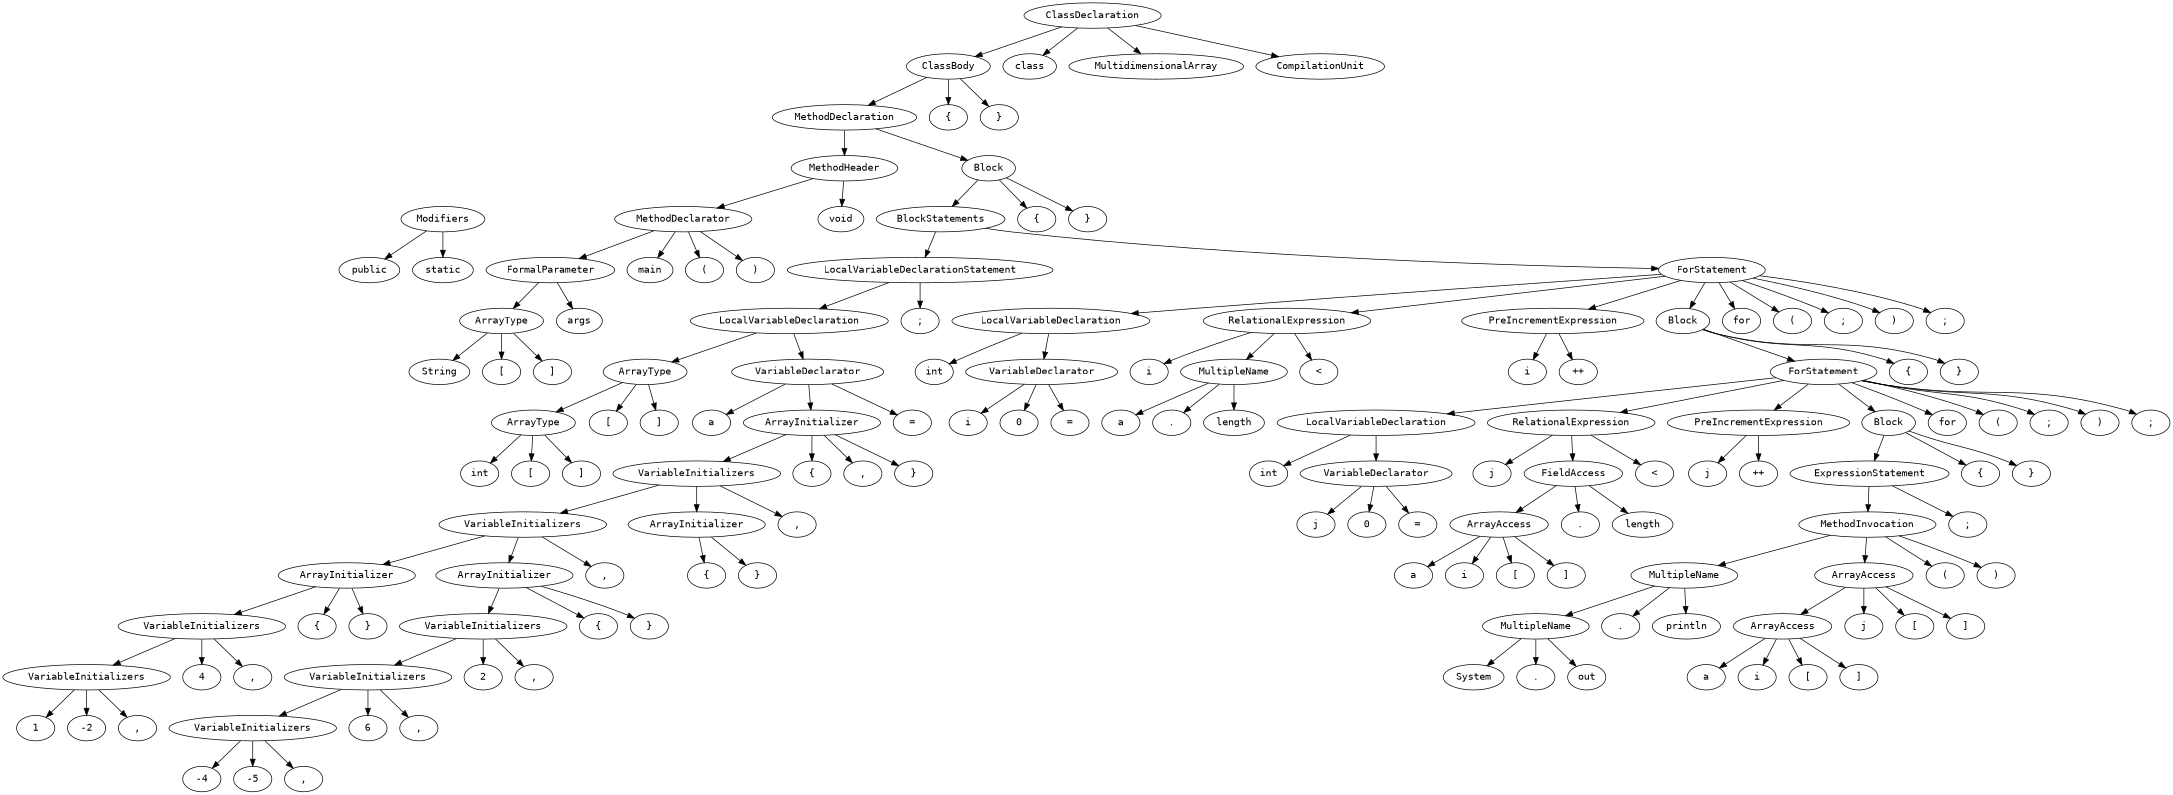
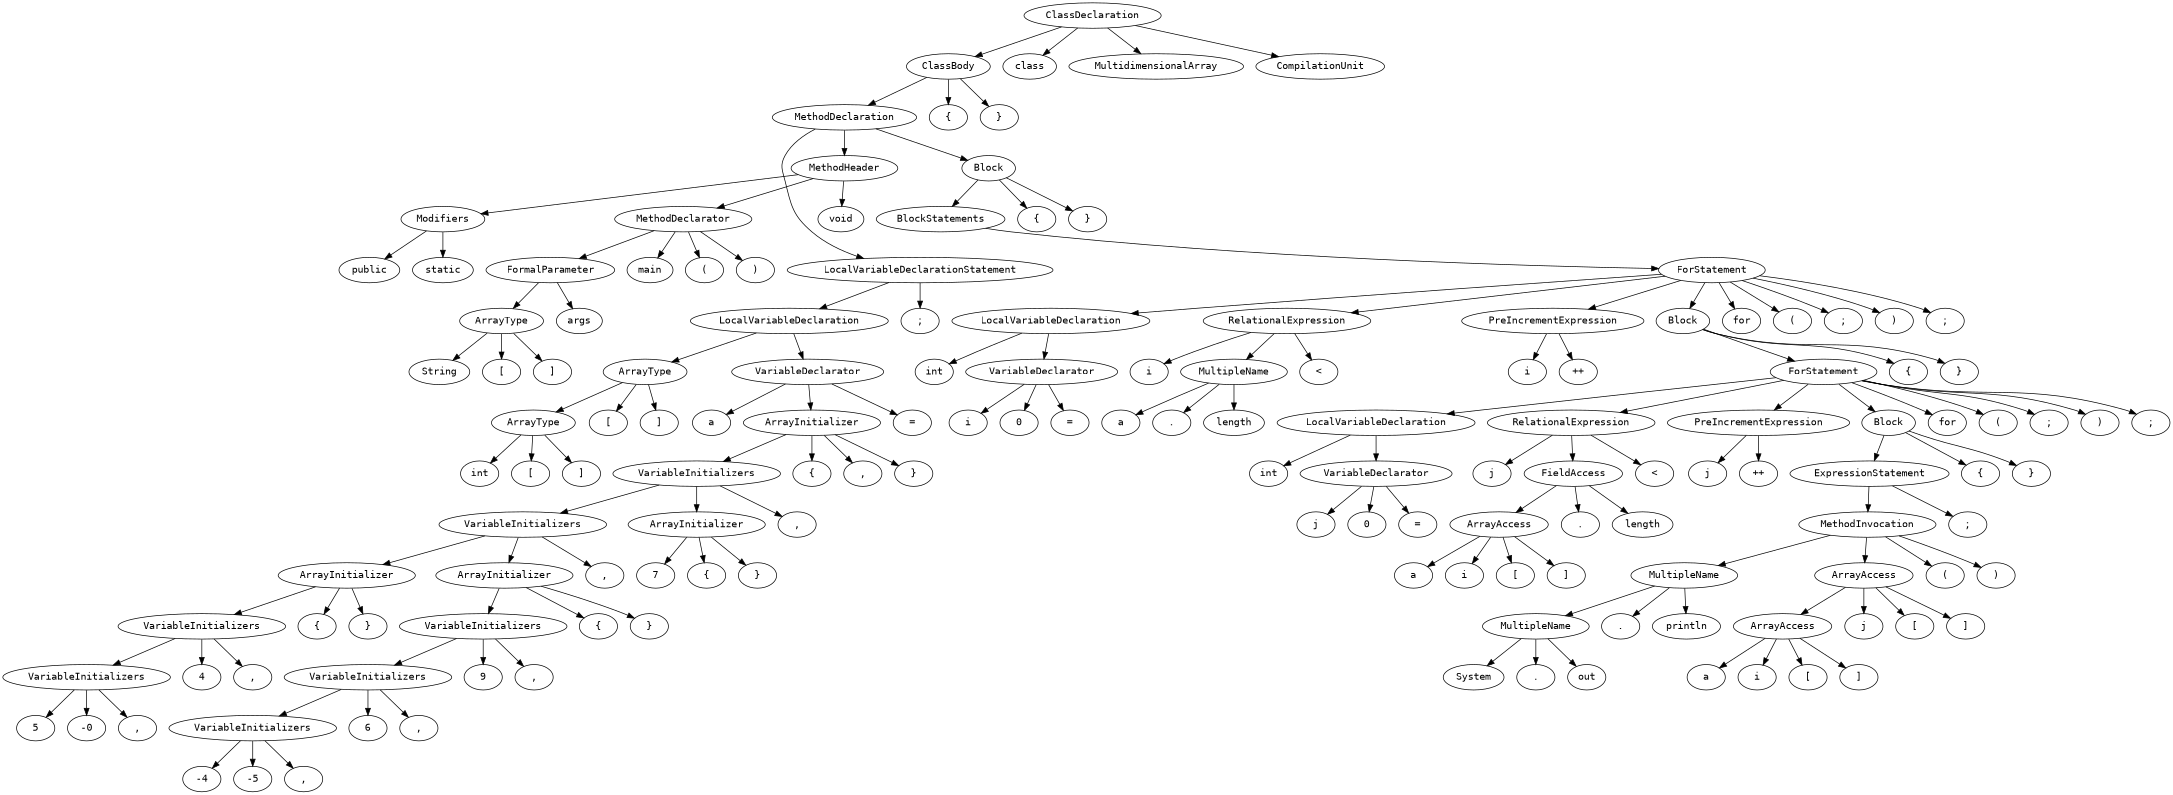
  digraph {
    fontname="DejaVu Sans Mono"
    ordering=out
    node [fontname="DejaVu Sans Mono"]
    edge [fontname="DejaVu Sans Mono"]
    n1 [label=public]
    n2 [label=static]
    n3 [label=Modifiers]
    n4 [label=String]
    n5 [label="["]
    n6 [label="]"]
    n7 [label=ArrayType]
    n8 [label=args]
    n9 [label=FormalParameter]
    n10 [label=main]
    n11 [label="("]
    n12 [label=")"]
    n13 [label=MethodDeclarator]
    n14 [label=void]
    n15 [label=MethodHeader]
    n16 [label=int]
    n17 [label="["]
    n18 [label="]"]
    n19 [label=ArrayType]
    n20 [label="["]
    n21 [label="]"]
    n22 [label=ArrayType]
    n23 [label=a]
-   n24 [label=1]
-   n25 [label=-2]
+   n24 [label=5]
+   n25 [label=-0]
    n26 [label=","]
    n27 [label=VariableInitializers]
    n28 [label=4]
    n29 [label=","]
    n30 [label=VariableInitializers]
    n31 [label="{"]
    n32 [label="}"]
    n33 [label=ArrayInitializer]
    n34 [label=-4]
    n35 [label=-5]
    n36 [label=","]
    n37 [label=VariableInitializers]
    n38 [label=6]
    n39 [label=","]
    n40 [label=VariableInitializers]
-   n41 [label=2]
+   n41 [label=9]
    n42 [label=","]
    n43 [label=VariableInitializers]
    n44 [label="{"]
    n45 [label="}"]
    n46 [label=ArrayInitializer]
    n47 [label=","]
    n48 [label=VariableInitializers]
+   n49 [label=7]
    n50 [label="{"]
    n51 [label="}"]
    n52 [label=ArrayInitializer]
    n53 [label=","]
    n54 [label=VariableInitializers]
    n55 [label="{"]
    n56 [label=","]
    n57 [label="}"]
    n58 [label=ArrayInitializer]
    n59 [label="="]
    n60 [label=VariableDeclarator]
    n61 [label=LocalVariableDeclaration]
    n62 [label=";"]
    n63 [label=LocalVariableDeclarationStatement]
    n64 [label=int]
    n65 [label=i]
    n66 [label=0]
    n67 [label="="]
    n68 [label=VariableDeclarator]
    n69 [label=LocalVariableDeclaration]
    n70 [label=i]
    n71 [label=a]
    n72 [label="."]
    n73 [label=length]
    n74 [label=MultipleName]
    n75 [label="<"]
    n76 [label=RelationalExpression]
    n77 [label=i]
    n78 [label="++"]
    n79 [label=PreIncrementExpression]
    n80 [label=int]
    n81 [label=j]
    n82 [label=0]
    n83 [label="="]
    n84 [label=VariableDeclarator]
    n85 [label=LocalVariableDeclaration]
    n86 [label=j]
    n87 [label=a]
    n88 [label=i]
    n89 [label="["]
    n90 [label="]"]
    n91 [label=ArrayAccess]
    n92 [label="."]
    n93 [label=length]
    n94 [label=FieldAccess]
    n95 [label="<"]
    n96 [label=RelationalExpression]
    n97 [label=j]
    n98 [label="++"]
    n99 [label=PreIncrementExpression]
    n100 [label=System]
    n101 [label="."]
    n102 [label=out]
    n103 [label=MultipleName]
    n104 [label="."]
    n105 [label=println]
    n106 [label=MultipleName]
    n107 [label=a]
    n108 [label=i]
    n109 [label="["]
    n110 [label="]"]
    n111 [label=ArrayAccess]
    n112 [label=j]
    n113 [label="["]
    n114 [label="]"]
    n115 [label=ArrayAccess]
    n116 [label="("]
    n117 [label=")"]
    n118 [label=MethodInvocation]
    n119 [label=";"]
    n120 [label=ExpressionStatement]
    n121 [label="{"]
    n122 [label="}"]
    n123 [label=Block]
    n124 [label=for]
    n125 [label="("]
    n126 [label=";"]
    n127 [label=")"]
    n128 [label=";"]
    n129 [label=ForStatement]
    n130 [label="{"]
    n131 [label="}"]
    n132 [label=Block]
    n133 [label=for]
    n134 [label="("]
    n135 [label=";"]
    n136 [label=")"]
    n137 [label=";"]
    n138 [label=ForStatement]
    n139 [label=BlockStatements]
    n140 [label="{"]
    n141 [label="}"]
    n142 [label=Block]
    n143 [label=MethodDeclaration]
    n144 [label="{"]
    n145 [label="}"]
    n146 [label=ClassBody]
    n147 [label=class]
    n148 [label=MultidimensionalArray]
    n149 [label=ClassDeclaration]
    n150 [label=CompilationUnit]
    n3 -> n1
    n3 -> n2
    n7 -> n4
    n7 -> n5
    n7 -> n6
    n9 -> n7
    n9 -> n8
    n13 -> n9
    n13 -> n10
    n13 -> n11
    n13 -> n12
+   n15 -> n3
    n15 -> n13
    n15 -> n14
    n19 -> n16
    n19 -> n17
    n19 -> n18
    n22 -> n19
    n22 -> n20
    n22 -> n21
    n27 -> n24
    n27 -> n25
    n27 -> n26
    n30 -> n27
    n30 -> n28
    n30 -> n29
    n33 -> n30
    n33 -> n31
    n33 -> n32
    n37 -> n34
    n37 -> n35
    n37 -> n36
    n40 -> n37
    n40 -> n38
    n40 -> n39
    n43 -> n40
    n43 -> n41
    n43 -> n42
    n46 -> n43
    n46 -> n44
    n46 -> n45
    n48 -> n33
    n48 -> n46
    n48 -> n47
+   n52 -> n49
    n52 -> n50
    n52 -> n51
    n54 -> n48
    n54 -> n52
    n54 -> n53
    n58 -> n54
    n58 -> n55
    n58 -> n56
    n58 -> n57
    n60 -> n23
    n60 -> n58
    n60 -> n59
    n61 -> n22
    n61 -> n60
    n63 -> n61
    n63 -> n62
    n68 -> n65
    n68 -> n66
    n68 -> n67
    n69 -> n64
    n69 -> n68
    n74 -> n71
    n74 -> n72
    n74 -> n73
    n76 -> n70
    n76 -> n74
    n76 -> n75
    n79 -> n77
    n79 -> n78
    n84 -> n81
    n84 -> n82
    n84 -> n83
    n85 -> n80
    n85 -> n84
    n91 -> n87
    n91 -> n88
    n91 -> n89
    n91 -> n90
    n94 -> n91
    n94 -> n92
    n94 -> n93
    n96 -> n86
    n96 -> n94
    n96 -> n95
    n99 -> n97
    n99 -> n98
    n103 -> n100
    n103 -> n101
    n103 -> n102
    n106 -> n103
    n106 -> n104
    n106 -> n105
    n111 -> n107
    n111 -> n108
    n111 -> n109
    n111 -> n110
    n115 -> n111
    n115 -> n112
    n115 -> n113
    n115 -> n114
    n118 -> n106
    n118 -> n115
    n118 -> n116
    n118 -> n117
    n120 -> n118
    n120 -> n119
    n123 -> n120
    n123 -> n121
    n123 -> n122
    n129 -> n85
    n129 -> n96
    n129 -> n99
    n129 -> n123
    n129 -> n124
    n129 -> n125
    n129 -> n126
    n129 -> n127
    n129 -> n128
    n132 -> n129
    n132 -> n130
    n132 -> n131
    n138 -> n69
    n138 -> n76
    n138 -> n79
    n138 -> n132
    n138 -> n133
    n138 -> n134
    n138 -> n135
    n138 -> n136
    n138 -> n137
-   n139 -> n63
+   n143 -> n63
    n139 -> n138
    n142 -> n139
    n142 -> n140
    n142 -> n141
    n143 -> n15
    n143 -> n142
    n146 -> n143
    n146 -> n144
    n146 -> n145
    n149 -> n146
    n149 -> n147
    n149 -> n148
    n149 -> n150
  }
